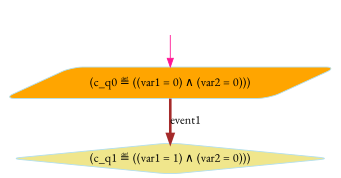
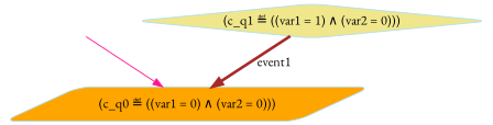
  digraph {
    rankdir=TB
    fontname="EB Garamond"
    node [style="rounded, filled,filled" fontname="EB Garamond" color=lightblue2]
    edge [fontname="EB Garamond"]
    start_c_q0_0 [style=invisible color=""]
    n2 [label="(c_q0 ≝ ((var1 = 0) ∧ (var2 = 0)))" shape=parallelogram fillcolor=orange]
    n3 [label="(c_q1 ≝ ((var1 = 1) ∧ (var2 = 0)))" shape=diamond fillcolor=khaki]
    start_c_q0_0 -> n2 [color=deeppink]
-   n2 -> n3 [color=brown label=event1 penwidth=3]
+   n3 -> n2 [color=brown label=event1 penwidth=3]
  }
